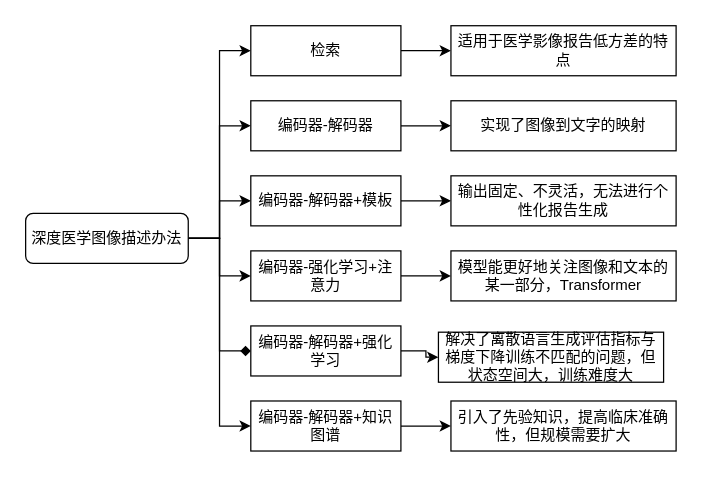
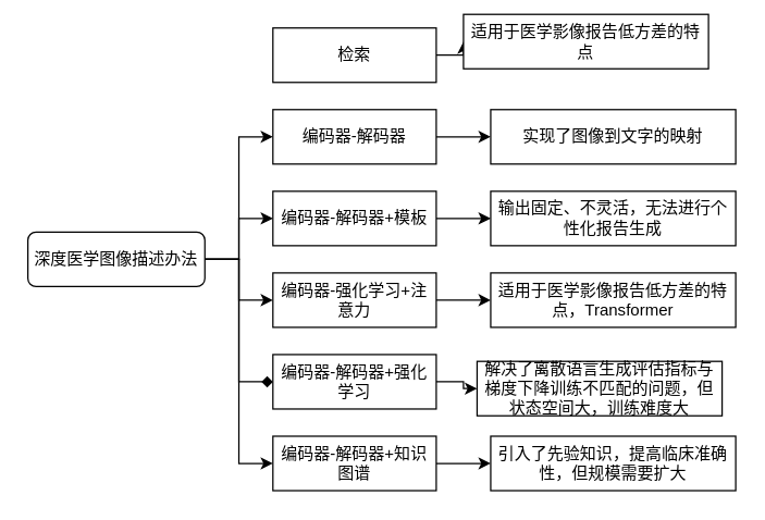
  <mxCell id="0" />
  <mxCell id="1" parent="0" />
  <mxCell id="2" style="edgeStyle=orthogonalEdgeStyle;rounded=0;orthogonalLoop=1;jettySize=auto;html=1;exitX=1;exitY=0.5;exitDx=0;exitDy=0;entryX=0;entryY=0.5;entryDx=0;entryDy=0;" edge="1" parent="1" source="8" target="10"><mxGeometry relative="1" as="geometry" /></mxCell>
  <mxCell id="3" style="edgeStyle=orthogonalEdgeStyle;rounded=0;orthogonalLoop=1;jettySize=auto;html=1;exitX=1;exitY=0.5;exitDx=0;exitDy=0;entryX=0;entryY=0.5;entryDx=0;entryDy=0;" edge="1" parent="1" source="8" target="12"><mxGeometry relative="1" as="geometry" /></mxCell>
  <mxCell id="4" style="edgeStyle=orthogonalEdgeStyle;rounded=0;orthogonalLoop=1;jettySize=auto;html=1;exitX=1;exitY=0.5;exitDx=0;exitDy=0;entryX=0;entryY=0.5;entryDx=0;entryDy=0;" edge="1" parent="1" source="8" target="14"><mxGeometry relative="1" as="geometry" /></mxCell>
- <mxCell id="5" style="edgeStyle=orthogonalEdgeStyle;rounded=0;orthogonalLoop=1;jettySize=auto;html=1;exitX=1;exitY=0.5;exitDx=0;exitDy=0;entryX=0;entryY=0.5;entryDx=0;entryDy=0;" edge="1" parent="1" source="8" target="20"><mxGeometry relative="1" as="geometry" /></mxCell>
  <mxCell id="6" style="edgeStyle=orthogonalEdgeStyle;rounded=0;orthogonalLoop=1;jettySize=auto;html=1;exitX=1;exitY=0.5;exitDx=0;exitDy=0;entryX=0;entryY=0.5;entryDx=0;entryDy=0;endArrow=diamond;" edge="1" parent="1" source="8" target="16"><mxGeometry relative="1" as="geometry" /></mxCell>
  <mxCell id="7" style="edgeStyle=orthogonalEdgeStyle;rounded=0;orthogonalLoop=1;jettySize=auto;html=1;exitX=1;exitY=0.5;exitDx=0;exitDy=0;entryX=0;entryY=0.5;entryDx=0;entryDy=0;" edge="1" parent="1" source="8" target="18"><mxGeometry relative="1" as="geometry" /></mxCell>
  <mxCell id="8" value="深度医学图像描述办法" style="rounded=1;whiteSpace=wrap;html=1;" vertex="1" parent="1"><mxGeometry x="20" y="170" width="130" height="40" as="geometry" /></mxCell>
  <mxCell id="9" value="" style="edgeStyle=orthogonalEdgeStyle;rounded=0;orthogonalLoop=1;jettySize=auto;html=1;" edge="1" parent="1" source="10" target="23"><mxGeometry relative="1" as="geometry" /></mxCell>
  <mxCell id="10" value="编码器-解码器+模板&lt;span style=&quot;color: rgba(0 , 0 , 0 , 0) ; font-family: monospace ; font-size: 0px&quot;&gt;%3CmxGraphModel%3E%3Croot%3E%3CmxCell%20id%3D%220%22%2F%3E%3CmxCell%20id%3D%221%22%20parent%3D%220%22%2F%3E%3CmxCell%20id%3D%222%22%20value%3D%22%E7%BC%96%E7%A0%81%E5%99%A8-%E8%A7%A3%E7%A0%81%E5%99%A8%22%20style%3D%22rounded%3D0%3BwhiteSpace%3Dwrap%3Bhtml%3D1%3B%22%20vertex%3D%221%22%20parent%3D%221%22%3E%3CmxGeometry%20x%3D%22300%22%20y%3D%22150%22%20width%3D%22120%22%20height%3D%2240%22%20as%3D%22geometry%22%2F%3E%3C%2FmxCell%3E%3C%2Froot%3E%3C%2FmxGraphModel%3E&lt;/span&gt;" style="rounded=0;whiteSpace=wrap;html=1;" vertex="1" parent="1"><mxGeometry x="200" y="140" width="120" height="40" as="geometry" /></mxCell>
  <mxCell id="11" value="" style="edgeStyle=orthogonalEdgeStyle;rounded=0;orthogonalLoop=1;jettySize=auto;html=1;" edge="1" parent="1" source="12" target="24"><mxGeometry relative="1" as="geometry" /></mxCell>
  <mxCell id="12" value="编码器-强化学习+注意力" style="rounded=0;whiteSpace=wrap;html=1;" vertex="1" parent="1"><mxGeometry x="200" y="200" width="120" height="40" as="geometry" /></mxCell>
  <mxCell id="13" value="" style="edgeStyle=orthogonalEdgeStyle;rounded=0;orthogonalLoop=1;jettySize=auto;html=1;" edge="1" parent="1" source="14" target="22"><mxGeometry relative="1" as="geometry" /></mxCell>
  <mxCell id="14" value="编码器-解码器" style="rounded=0;whiteSpace=wrap;html=1;" vertex="1" parent="1"><mxGeometry x="200" y="80" width="120" height="40" as="geometry" /></mxCell>
  <mxCell id="15" value="" style="edgeStyle=orthogonalEdgeStyle;rounded=0;orthogonalLoop=1;jettySize=auto;html=1;" edge="1" parent="1" source="16" target="25"><mxGeometry relative="1" as="geometry" /></mxCell>
  <mxCell id="16" value="编码器-解码器+强化学习" style="rounded=0;whiteSpace=wrap;html=1;" vertex="1" parent="1"><mxGeometry x="200" y="260" width="120" height="40" as="geometry" /></mxCell>
  <mxCell id="17" value="" style="edgeStyle=orthogonalEdgeStyle;rounded=0;orthogonalLoop=1;jettySize=auto;html=1;" edge="1" parent="1" source="18" target="26"><mxGeometry relative="1" as="geometry" /></mxCell>
  <mxCell id="18" value="编码器-解码器+知识图谱" style="rounded=0;whiteSpace=wrap;html=1;" vertex="1" parent="1"><mxGeometry x="200" y="320" width="120" height="40" as="geometry" /></mxCell>
  <mxCell id="19" value="" style="edgeStyle=orthogonalEdgeStyle;rounded=0;orthogonalLoop=1;jettySize=auto;html=1;" edge="1" parent="1" source="20" target="21"><mxGeometry relative="1" as="geometry" /></mxCell>
  <mxCell id="20" value="检索" style="rounded=0;whiteSpace=wrap;html=1;" vertex="1" parent="1"><mxGeometry x="200" y="20" width="120" height="40" as="geometry" /></mxCell>
- <mxCell id="21" value="适用于医学影像报告低方差的特点" style="rounded=0;whiteSpace=wrap;html=1;" vertex="1" parent="1"><mxGeometry x="360" y="20" width="180" height="40" as="geometry" /></mxCell>
+ <mxCell id="21" value="适用于医学影像报告低方差的特点" style="rounded=0;whiteSpace=wrap;html=1;" vertex="1" parent="1"><mxGeometry x="340" y="10" width="180" height="40" as="geometry" /></mxCell>
  <mxCell id="22" value="实现了图像到文字的映射" style="rounded=0;whiteSpace=wrap;html=1;" vertex="1" parent="1"><mxGeometry x="360" y="80" width="180" height="40" as="geometry" /></mxCell>
  <mxCell id="23" value="输出固定、不灵活，无法进行个性化报告生成" style="rounded=0;whiteSpace=wrap;html=1;" vertex="1" parent="1"><mxGeometry x="360" y="140" width="180" height="40" as="geometry" /></mxCell>
- <mxCell id="24" value="模型能更好地关注图像和文本的某一部分，Transformer" style="rounded=0;whiteSpace=wrap;html=1;" vertex="1" parent="1"><mxGeometry x="360" y="200" width="180" height="40" as="geometry" /></mxCell>
+ <mxCell id="24" value="适用于医学影像报告低方差的特点，Transformer" style="rounded=0;whiteSpace=wrap;html=1;" vertex="1" parent="1"><mxGeometry x="360" y="200" width="180" height="40" as="geometry" /></mxCell>
  <mxCell id="25" value="解决了离散语言生成评估指标与梯度下降训练不匹配的问题，但状态空间大，训练难度大" style="rounded=0;whiteSpace=wrap;html=1;" vertex="1" parent="1"><mxGeometry x="350" y="265" width="180" height="40" as="geometry" /></mxCell>
  <mxCell id="26" value="引入了先验知识，提高临床准确性，但规模需要扩大" style="rounded=0;whiteSpace=wrap;html=1;" vertex="1" parent="1"><mxGeometry x="360" y="320" width="180" height="40" as="geometry" /></mxCell>
